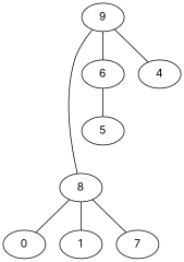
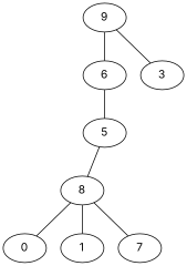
  graph {
    fontname=Inter
    node [fontname=Inter]
    edge [fontname=Inter]
    5
    8
    6
    0
    1
    7
    9
-   4
-   9 -- 8
+   4 [label=3]
+   5 -- 8
    8 -- 0
    8 -- 1
    8 -- 7
    6 -- 5
    9 -- 6
    9 -- 4
  }
